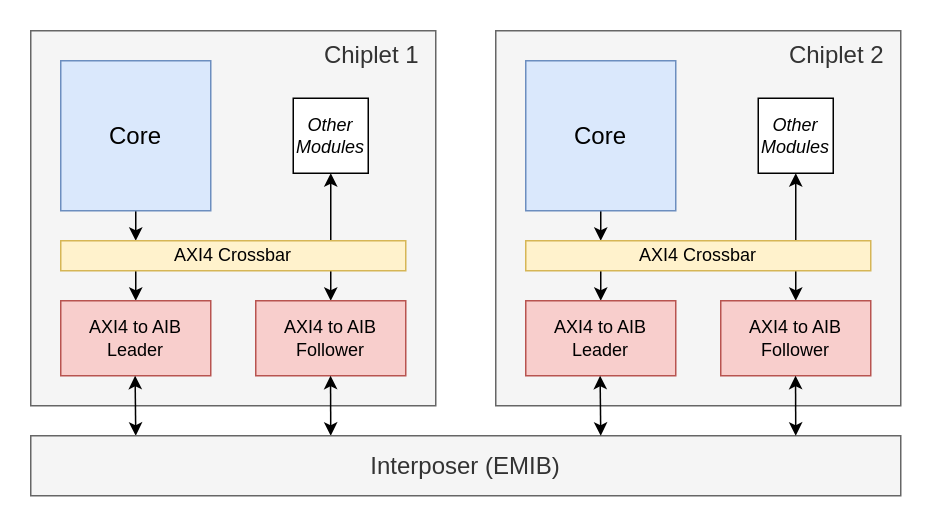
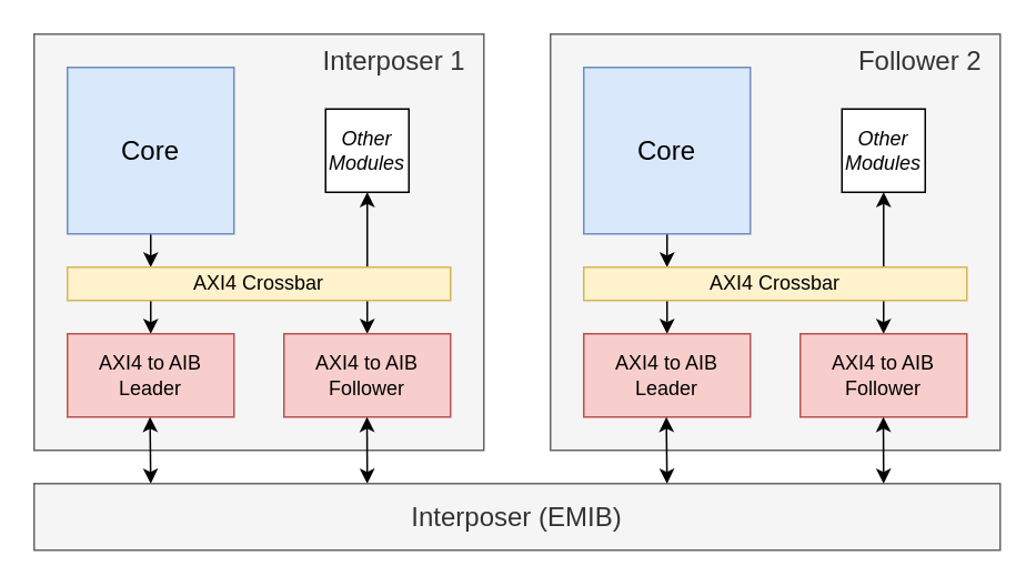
  <mxCell id="0" />
  <mxCell id="1" parent="0" />
- <mxCell id="2" value="Chiplet 1&amp;nbsp;&amp;nbsp;" style="rounded=0;whiteSpace=wrap;html=1;horizontal=1;verticalAlign=top;align=right;fontSize=16;fillColor=#f5f5f5;fontColor=#333333;strokeColor=#666666;" vertex="1" parent="1"><mxGeometry x="20" y="20" width="270" height="250" as="geometry" /></mxCell>
+ <mxCell id="2" value="Interposer 1&amp;nbsp;&amp;nbsp;" style="rounded=0;whiteSpace=wrap;html=1;horizontal=1;verticalAlign=top;align=right;fontSize=16;fillColor=#f5f5f5;fontColor=#333333;strokeColor=#666666;" vertex="1" parent="1"><mxGeometry x="20" y="20" width="270" height="250" as="geometry" /></mxCell>
  <mxCell id="3" style="edgeStyle=elbowEdgeStyle;html=1;" edge="1" parent="1" source="4" target="8"><mxGeometry relative="1" as="geometry" /></mxCell>
  <mxCell id="4" value="Core" style="rounded=0;whiteSpace=wrap;html=1;fontSize=16;fillColor=#dae8fc;strokeColor=#6c8ebf;" vertex="1" parent="1"><mxGeometry x="40" y="40" width="100" height="100" as="geometry" /></mxCell>
  <mxCell id="5" style="edgeStyle=elbowEdgeStyle;html=1;targetPortConstraint=south;" edge="1" parent="1" source="8" target="11"><mxGeometry relative="1" as="geometry" /></mxCell>
  <mxCell id="6" style="edgeStyle=elbowEdgeStyle;html=1;" edge="1" parent="1" source="8" target="10"><mxGeometry relative="1" as="geometry" /></mxCell>
  <mxCell id="7" style="edgeStyle=elbowEdgeStyle;html=1;" edge="1" parent="1" source="8" target="9"><mxGeometry relative="1" as="geometry" /></mxCell>
  <mxCell id="8" value="AXI4 Crossbar" style="whiteSpace=wrap;html=1;rounded=0;fillColor=#fff2cc;strokeColor=#d6b656;" vertex="1" parent="1"><mxGeometry x="40" y="160" width="230" height="20" as="geometry" /></mxCell>
  <mxCell id="9" value="AXI4 to AIB&lt;div&gt;Follower&lt;/div&gt;" style="whiteSpace=wrap;html=1;rounded=0;fillColor=#f8cecc;strokeColor=#b85450;" vertex="1" parent="1"><mxGeometry x="170" y="200" width="100" height="50" as="geometry" /></mxCell>
  <mxCell id="10" value="AXI4 to AIB&lt;div&gt;Leader&lt;/div&gt;" style="whiteSpace=wrap;html=1;rounded=0;fillColor=#f8cecc;strokeColor=#b85450;" vertex="1" parent="1"><mxGeometry x="40" y="200" width="100" height="50" as="geometry" /></mxCell>
  <mxCell id="11" value="&lt;i&gt;Other&lt;/i&gt;&lt;div&gt;&lt;i&gt;Modules&lt;/i&gt;&lt;/div&gt;" style="whiteSpace=wrap;html=1;aspect=fixed;" vertex="1" parent="1"><mxGeometry x="195" y="65" width="50" height="50" as="geometry" /></mxCell>
  <mxCell id="12" value="" style="endArrow=classic;startArrow=classic;html=1;" edge="1" parent="1"><mxGeometry width="50" height="50" relative="1" as="geometry"><mxPoint x="90" y="290" as="sourcePoint" /><mxPoint x="89.57" y="250" as="targetPoint" /></mxGeometry></mxCell>
  <mxCell id="13" value="" style="endArrow=classic;startArrow=classic;html=1;" edge="1" parent="1"><mxGeometry width="50" height="50" relative="1" as="geometry"><mxPoint x="220" y="290" as="sourcePoint" /><mxPoint x="219.86" y="250" as="targetPoint" /></mxGeometry></mxCell>
  <mxCell id="14" value="&lt;font style=&quot;font-size: 16px;&quot;&gt;Interposer (EMIB)&lt;/font&gt;" style="rounded=0;whiteSpace=wrap;html=1;fillColor=#f5f5f5;fontColor=#333333;strokeColor=#666666;" vertex="1" parent="1"><mxGeometry x="20" y="290" width="580" height="40" as="geometry" /></mxCell>
- <mxCell id="15" value="Chiplet 2&amp;nbsp;&amp;nbsp;" style="rounded=0;whiteSpace=wrap;html=1;verticalAlign=top;align=right;fontSize=16;fillColor=#f5f5f5;fontColor=#333333;strokeColor=#666666;" vertex="1" parent="1"><mxGeometry x="330" y="20" width="270" height="250" as="geometry" /></mxCell>
+ <mxCell id="15" value="Follower 2&amp;nbsp;&amp;nbsp;" style="rounded=0;whiteSpace=wrap;html=1;verticalAlign=top;align=right;fontSize=16;fillColor=#f5f5f5;fontColor=#333333;strokeColor=#666666;" vertex="1" parent="1"><mxGeometry x="330" y="20" width="270" height="250" as="geometry" /></mxCell>
  <mxCell id="16" style="edgeStyle=elbowEdgeStyle;html=1;" edge="1" parent="1" source="17" target="21"><mxGeometry relative="1" as="geometry" /></mxCell>
  <mxCell id="17" value="Core" style="rounded=0;whiteSpace=wrap;html=1;fontSize=16;fillColor=#dae8fc;strokeColor=#6c8ebf;" vertex="1" parent="1"><mxGeometry x="350" y="40" width="100" height="100" as="geometry" /></mxCell>
  <mxCell id="18" style="edgeStyle=elbowEdgeStyle;html=1;targetPortConstraint=south;" edge="1" parent="1" source="21" target="24"><mxGeometry relative="1" as="geometry" /></mxCell>
  <mxCell id="19" style="edgeStyle=elbowEdgeStyle;html=1;" edge="1" parent="1" source="21" target="23"><mxGeometry relative="1" as="geometry" /></mxCell>
  <mxCell id="20" style="edgeStyle=elbowEdgeStyle;html=1;" edge="1" parent="1" source="21" target="22"><mxGeometry relative="1" as="geometry" /></mxCell>
  <mxCell id="21" value="AXI4 Crossbar" style="whiteSpace=wrap;html=1;rounded=0;fillColor=#fff2cc;strokeColor=#d6b656;" vertex="1" parent="1"><mxGeometry x="350" y="160" width="230" height="20" as="geometry" /></mxCell>
  <mxCell id="22" value="AXI4 to AIB&lt;div&gt;Follower&lt;/div&gt;" style="whiteSpace=wrap;html=1;rounded=0;fillColor=#f8cecc;strokeColor=#b85450;" vertex="1" parent="1"><mxGeometry x="480" y="200" width="100" height="50" as="geometry" /></mxCell>
  <mxCell id="23" value="AXI4 to AIB&lt;div&gt;Leader&lt;/div&gt;" style="whiteSpace=wrap;html=1;rounded=0;fillColor=#f8cecc;strokeColor=#b85450;" vertex="1" parent="1"><mxGeometry x="350" y="200" width="100" height="50" as="geometry" /></mxCell>
  <mxCell id="24" value="&lt;i&gt;Other&lt;/i&gt;&lt;div&gt;&lt;i&gt;Modules&lt;/i&gt;&lt;/div&gt;" style="whiteSpace=wrap;html=1;aspect=fixed;" vertex="1" parent="1"><mxGeometry x="505" y="65" width="50" height="50" as="geometry" /></mxCell>
  <mxCell id="25" value="" style="endArrow=classic;startArrow=classic;html=1;" edge="1" parent="1"><mxGeometry width="50" height="50" relative="1" as="geometry"><mxPoint x="400" y="290" as="sourcePoint" /><mxPoint x="399.57" y="250" as="targetPoint" /></mxGeometry></mxCell>
  <mxCell id="26" value="" style="endArrow=classic;startArrow=classic;html=1;" edge="1" parent="1"><mxGeometry width="50" height="50" relative="1" as="geometry"><mxPoint x="530" y="290" as="sourcePoint" /><mxPoint x="529.86" y="250" as="targetPoint" /></mxGeometry></mxCell>
